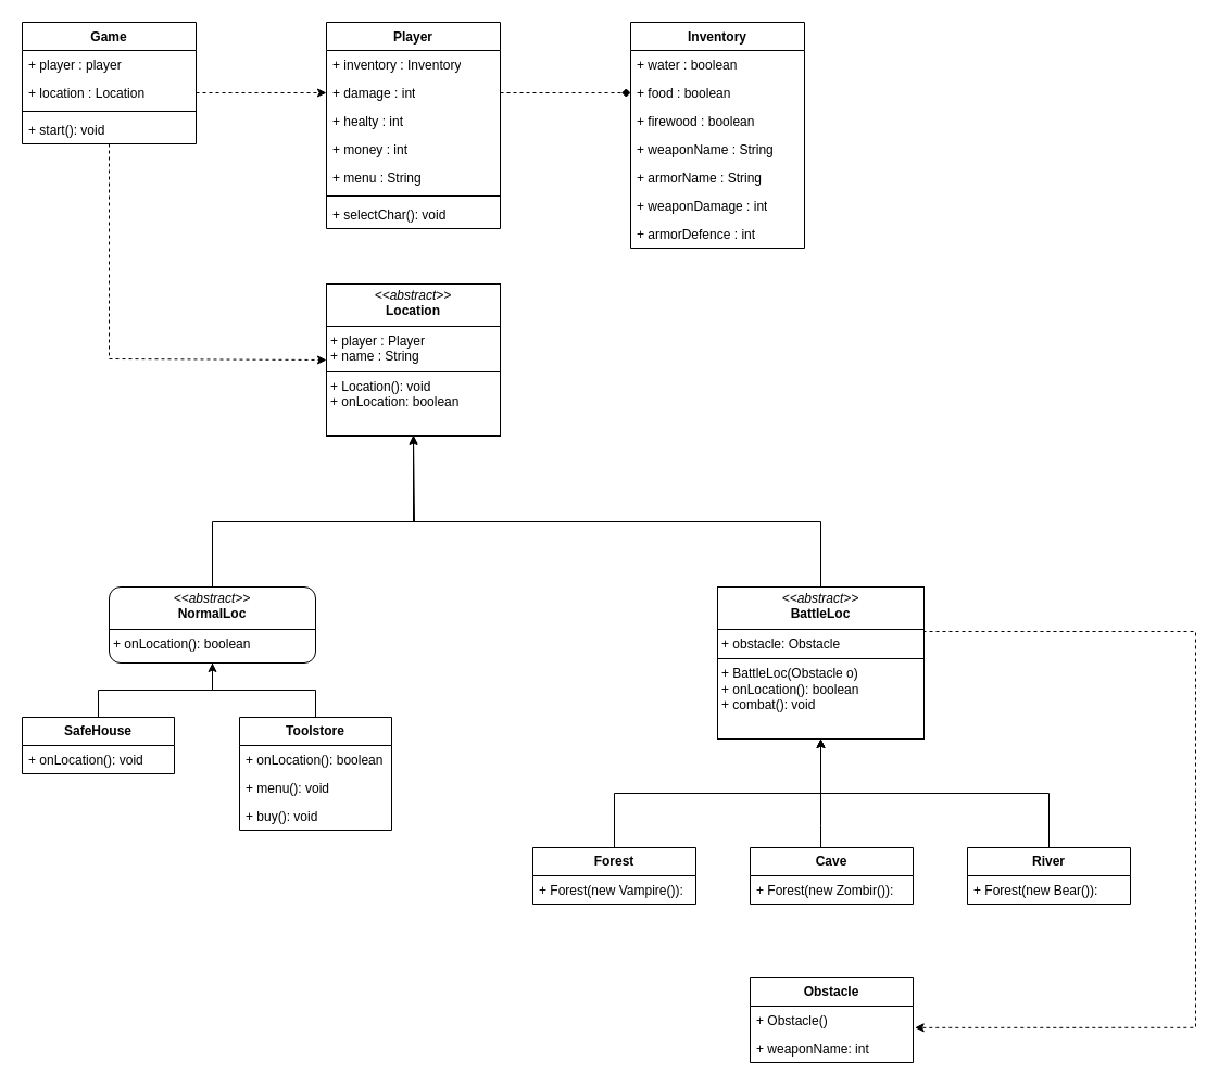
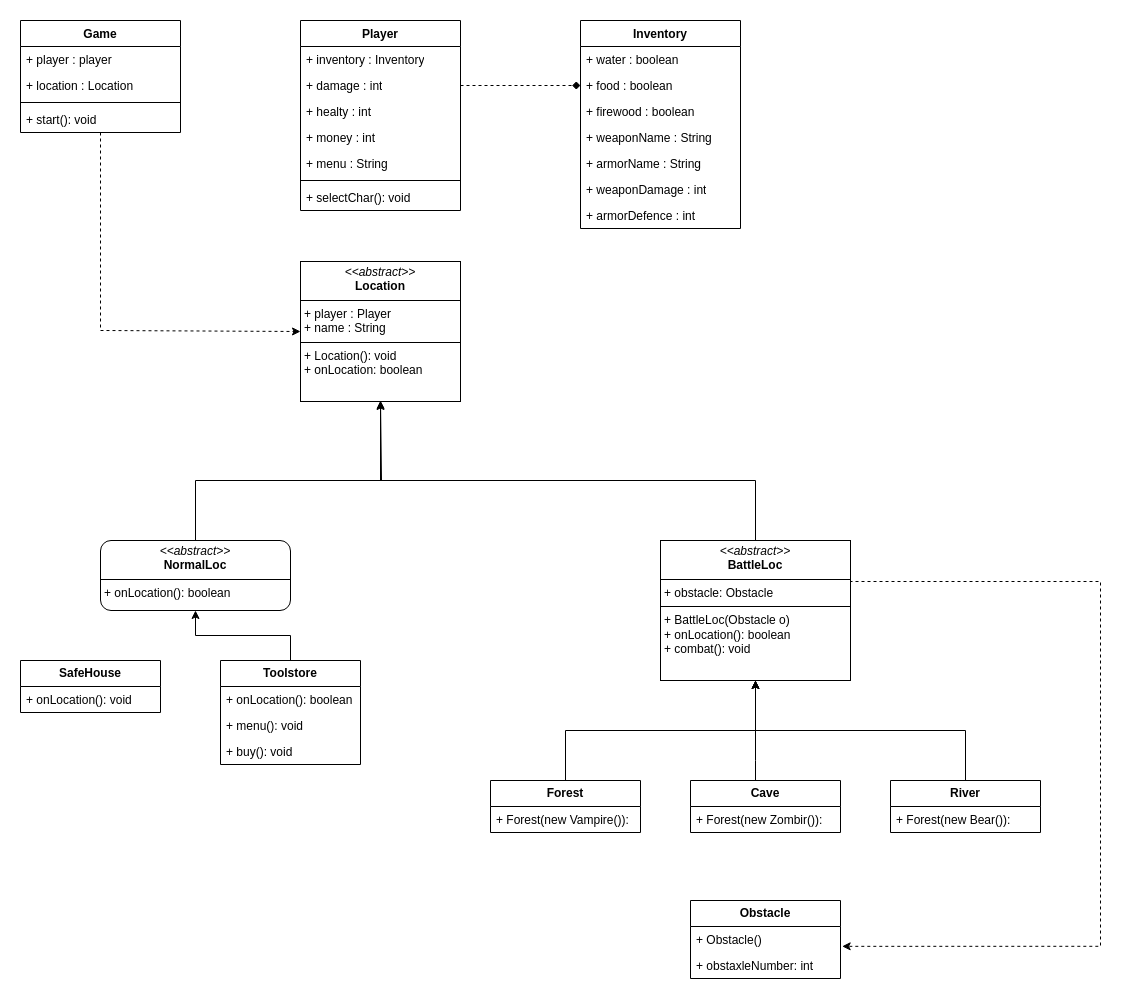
  <mxCell id="0" />
  <mxCell id="1" parent="0" />
  <mxCell id="2" style="edgeStyle=orthogonalEdgeStyle;rounded=0;orthogonalLoop=1;jettySize=auto;html=1;entryX=0;entryY=0.5;entryDx=0;entryDy=0;dashed=1;" edge="1" parent="1" source="3" target="24"><mxGeometry relative="1" as="geometry"><mxPoint x="100" y="340" as="targetPoint" /><Array as="points"><mxPoint x="100" y="330" /><mxPoint x="300" y="330" /></Array></mxGeometry></mxCell>
  <mxCell id="3" value="Game" style="swimlane;fontStyle=1;align=center;verticalAlign=top;childLayout=stackLayout;horizontal=1;startSize=26;horizontalStack=0;resizeParent=1;resizeParentMax=0;resizeLast=0;collapsible=1;marginBottom=0;whiteSpace=wrap;html=1;" vertex="1" parent="1"><mxGeometry x="20" y="20" width="160" height="112" as="geometry" /></mxCell>
  <mxCell id="4" value="+ player : player&lt;div&gt;&lt;br&gt;&lt;/div&gt;" style="text;strokeColor=none;fillColor=none;align=left;verticalAlign=top;spacingLeft=4;spacingRight=4;overflow=hidden;rotatable=0;points=[[0,0.5],[1,0.5]];portConstraint=eastwest;whiteSpace=wrap;html=1;" vertex="1" parent="3"><mxGeometry y="26" width="160" height="26" as="geometry" /></mxCell>
  <mxCell id="5" value="&lt;div&gt;+ location : Location&lt;/div&gt;" style="text;strokeColor=none;fillColor=none;align=left;verticalAlign=top;spacingLeft=4;spacingRight=4;overflow=hidden;rotatable=0;points=[[0,0.5],[1,0.5]];portConstraint=eastwest;whiteSpace=wrap;html=1;" vertex="1" parent="3"><mxGeometry y="52" width="160" height="26" as="geometry" /></mxCell>
  <mxCell id="6" value="" style="line;strokeWidth=1;fillColor=none;align=left;verticalAlign=middle;spacingTop=-1;spacingLeft=3;spacingRight=3;rotatable=0;labelPosition=right;points=[];portConstraint=eastwest;strokeColor=inherit;" vertex="1" parent="3"><mxGeometry y="78" width="160" height="8" as="geometry" /></mxCell>
  <mxCell id="7" value="+ start(): void" style="text;strokeColor=none;fillColor=none;align=left;verticalAlign=top;spacingLeft=4;spacingRight=4;overflow=hidden;rotatable=0;points=[[0,0.5],[1,0.5]];portConstraint=eastwest;whiteSpace=wrap;html=1;" vertex="1" parent="3"><mxGeometry y="86" width="160" height="26" as="geometry" /></mxCell>
  <mxCell id="8" value="Player" style="swimlane;fontStyle=1;align=center;verticalAlign=top;childLayout=stackLayout;horizontal=1;startSize=26;horizontalStack=0;resizeParent=1;resizeParentMax=0;resizeLast=0;collapsible=1;marginBottom=0;whiteSpace=wrap;html=1;" vertex="1" parent="1"><mxGeometry x="300" y="20" width="160" height="190" as="geometry" /></mxCell>
  <mxCell id="9" value="+ inventory : Inventory&lt;span style=&quot;color: rgba(0, 0, 0, 0); font-family: monospace; font-size: 0px; text-wrap: nowrap;&quot;&gt;%3CmxGraphModel%3E%3Croot%3E%3CmxCell%20id%3D%220%22%2F%3E%3CmxCell%20id%3D%221%22%20parent%3D%220%22%2F%3E%3CmxCell%20id%3D%222%22%20value%3D%22%2B%20player%20%3A%20player%26lt%3Bdiv%26gt%3B%26lt%3Bbr%26gt%3B%26lt%3B%2Fdiv%26gt%3B%22%20style%3D%22text%3BstrokeColor%3Dnone%3BfillColor%3Dnone%3Balign%3Dleft%3BverticalAlign%3Dtop%3BspacingLeft%3D4%3BspacingRight%3D4%3Boverflow%3Dhidden%3Brotatable%3D0%3Bpoints%3D%5B%5B0%2C0.5%5D%2C%5B1%2C0.5%5D%5D%3BportConstraint%3Deastwest%3BwhiteSpace%3Dwrap%3Bhtml%3D1%3B%22%20vertex%3D%221%22%20parent%3D%221%22%3E%3CmxGeometry%20x%3D%2240%22%20y%3D%22106%22%20width%3D%22160%22%20height%3D%2226%22%20as%3D%22geometry%22%2F%3E%3C%2FmxCell%3E%3C%2Froot%3E%3C%2FmxGraphModel%3E&lt;/span&gt;&lt;div&gt;&lt;br&gt;&lt;/div&gt;&lt;div&gt;&lt;br&gt;&lt;/div&gt;" style="text;strokeColor=none;fillColor=none;align=left;verticalAlign=top;spacingLeft=4;spacingRight=4;overflow=hidden;rotatable=0;points=[[0,0.5],[1,0.5]];portConstraint=eastwest;whiteSpace=wrap;html=1;" vertex="1" parent="8"><mxGeometry y="26" width="160" height="26" as="geometry" /></mxCell>
  <mxCell id="10" value="&lt;div&gt;+ damage : int&lt;/div&gt;" style="text;strokeColor=none;fillColor=none;align=left;verticalAlign=top;spacingLeft=4;spacingRight=4;overflow=hidden;rotatable=0;points=[[0,0.5],[1,0.5]];portConstraint=eastwest;whiteSpace=wrap;html=1;" vertex="1" parent="8"><mxGeometry y="52" width="160" height="26" as="geometry" /></mxCell>
  <mxCell id="11" value="&lt;div&gt;+ healty : int&lt;/div&gt;" style="text;strokeColor=none;fillColor=none;align=left;verticalAlign=top;spacingLeft=4;spacingRight=4;overflow=hidden;rotatable=0;points=[[0,0.5],[1,0.5]];portConstraint=eastwest;whiteSpace=wrap;html=1;" vertex="1" parent="8"><mxGeometry y="78" width="160" height="26" as="geometry" /></mxCell>
  <mxCell id="12" value="+ money : int" style="text;strokeColor=none;fillColor=none;align=left;verticalAlign=top;spacingLeft=4;spacingRight=4;overflow=hidden;rotatable=0;points=[[0,0.5],[1,0.5]];portConstraint=eastwest;whiteSpace=wrap;html=1;" vertex="1" parent="8"><mxGeometry y="104" width="160" height="26" as="geometry" /></mxCell>
  <mxCell id="13" value="+ menu : String" style="text;strokeColor=none;fillColor=none;align=left;verticalAlign=top;spacingLeft=4;spacingRight=4;overflow=hidden;rotatable=0;points=[[0,0.5],[1,0.5]];portConstraint=eastwest;whiteSpace=wrap;html=1;" vertex="1" parent="8"><mxGeometry y="130" width="160" height="26" as="geometry" /></mxCell>
  <mxCell id="14" value="" style="line;strokeWidth=1;fillColor=none;align=left;verticalAlign=middle;spacingTop=-1;spacingLeft=3;spacingRight=3;rotatable=0;labelPosition=right;points=[];portConstraint=eastwest;strokeColor=inherit;" vertex="1" parent="8"><mxGeometry y="156" width="160" height="8" as="geometry" /></mxCell>
  <mxCell id="15" value="+ selectChar(): void" style="text;strokeColor=none;fillColor=none;align=left;verticalAlign=top;spacingLeft=4;spacingRight=4;overflow=hidden;rotatable=0;points=[[0,0.5],[1,0.5]];portConstraint=eastwest;whiteSpace=wrap;html=1;" vertex="1" parent="8"><mxGeometry y="164" width="160" height="26" as="geometry" /></mxCell>
  <mxCell id="16" value="Inventory" style="swimlane;fontStyle=1;align=center;verticalAlign=top;childLayout=stackLayout;horizontal=1;startSize=26;horizontalStack=0;resizeParent=1;resizeParentMax=0;resizeLast=0;collapsible=1;marginBottom=0;whiteSpace=wrap;html=1;" vertex="1" parent="1"><mxGeometry x="580" y="20" width="160" height="208" as="geometry" /></mxCell>
  <mxCell id="17" value="+ water : boolean" style="text;strokeColor=none;fillColor=none;align=left;verticalAlign=top;spacingLeft=4;spacingRight=4;overflow=hidden;rotatable=0;points=[[0,0.5],[1,0.5]];portConstraint=eastwest;whiteSpace=wrap;html=1;" vertex="1" parent="16"><mxGeometry y="26" width="160" height="26" as="geometry" /></mxCell>
  <mxCell id="18" value="+ food : boolean" style="text;strokeColor=none;fillColor=none;align=left;verticalAlign=top;spacingLeft=4;spacingRight=4;overflow=hidden;rotatable=0;points=[[0,0.5],[1,0.5]];portConstraint=eastwest;whiteSpace=wrap;html=1;" vertex="1" parent="16"><mxGeometry y="52" width="160" height="26" as="geometry" /></mxCell>
  <mxCell id="19" value="+ firewood : boolean" style="text;strokeColor=none;fillColor=none;align=left;verticalAlign=top;spacingLeft=4;spacingRight=4;overflow=hidden;rotatable=0;points=[[0,0.5],[1,0.5]];portConstraint=eastwest;whiteSpace=wrap;html=1;" vertex="1" parent="16"><mxGeometry y="78" width="160" height="26" as="geometry" /></mxCell>
  <mxCell id="20" value="+ weaponName : String" style="text;strokeColor=none;fillColor=none;align=left;verticalAlign=top;spacingLeft=4;spacingRight=4;overflow=hidden;rotatable=0;points=[[0,0.5],[1,0.5]];portConstraint=eastwest;whiteSpace=wrap;html=1;" vertex="1" parent="16"><mxGeometry y="104" width="160" height="26" as="geometry" /></mxCell>
  <mxCell id="21" value="+ armorName : String" style="text;strokeColor=none;fillColor=none;align=left;verticalAlign=top;spacingLeft=4;spacingRight=4;overflow=hidden;rotatable=0;points=[[0,0.5],[1,0.5]];portConstraint=eastwest;whiteSpace=wrap;html=1;" vertex="1" parent="16"><mxGeometry y="130" width="160" height="26" as="geometry" /></mxCell>
  <mxCell id="22" value="+ weaponDamage : int" style="text;strokeColor=none;fillColor=none;align=left;verticalAlign=top;spacingLeft=4;spacingRight=4;overflow=hidden;rotatable=0;points=[[0,0.5],[1,0.5]];portConstraint=eastwest;whiteSpace=wrap;html=1;" vertex="1" parent="16"><mxGeometry y="156" width="160" height="26" as="geometry" /></mxCell>
  <mxCell id="23" value="+ armorDefence : int" style="text;strokeColor=none;fillColor=none;align=left;verticalAlign=top;spacingLeft=4;spacingRight=4;overflow=hidden;rotatable=0;points=[[0,0.5],[1,0.5]];portConstraint=eastwest;whiteSpace=wrap;html=1;" vertex="1" parent="16"><mxGeometry y="182" width="160" height="26" as="geometry" /></mxCell>
  <mxCell id="24" value="&lt;p style=&quot;margin:0px;margin-top:4px;text-align:center;&quot;&gt;&lt;i&gt;&amp;lt;&amp;lt;abstract&amp;gt;&amp;gt;&lt;/i&gt;&lt;br&gt;&lt;b&gt;Location&lt;/b&gt;&lt;/p&gt;&lt;hr size=&quot;1&quot; style=&quot;border-style:solid;&quot;&gt;&lt;p style=&quot;margin:0px;margin-left:4px;&quot;&gt;+ player : Player&lt;/p&gt;&lt;p style=&quot;margin:0px;margin-left:4px;&quot;&gt;+ name : String&lt;/p&gt;&lt;hr size=&quot;1&quot; style=&quot;border-style:solid;&quot;&gt;&lt;p style=&quot;margin:0px;margin-left:4px;&quot;&gt;+ Location(): void&lt;br&gt;+ onLocation: boolean&lt;/p&gt;" style="verticalAlign=top;align=left;overflow=fill;html=1;whiteSpace=wrap;" vertex="1" parent="1"><mxGeometry x="300" y="261" width="160" height="140" as="geometry" /></mxCell>
  <mxCell id="25" style="edgeStyle=orthogonalEdgeStyle;rounded=0;orthogonalLoop=1;jettySize=auto;html=1;" edge="1" parent="1" source="26"><mxGeometry relative="1" as="geometry"><mxPoint x="380" y="400" as="targetPoint" /><Array as="points"><mxPoint x="195" y="480" /><mxPoint x="381" y="480" /><mxPoint x="381" y="400" /></Array></mxGeometry></mxCell>
  <mxCell id="26" value="&lt;p style=&quot;margin:0px;margin-top:4px;text-align:center;&quot;&gt;&lt;i&gt;&amp;lt;&amp;lt;abstract&amp;gt;&amp;gt;&lt;/i&gt;&lt;br&gt;&lt;b&gt;NormalLoc&lt;/b&gt;&lt;/p&gt;&lt;hr size=&quot;1&quot; style=&quot;border-style:solid;&quot;&gt;&lt;p style=&quot;margin:0px;margin-left:4px;&quot;&gt;+ onLocation(): boolean&lt;/p&gt;" style="verticalAlign=top;align=left;overflow=fill;html=1;whiteSpace=wrap;rounded=1;" vertex="1" parent="1"><mxGeometry x="100" y="540" width="190" height="70" as="geometry" /></mxCell>
  <mxCell id="27" style="edgeStyle=orthogonalEdgeStyle;rounded=0;orthogonalLoop=1;jettySize=auto;html=1;entryX=0.5;entryY=1;entryDx=0;entryDy=0;" edge="1" parent="1" source="28" target="24"><mxGeometry relative="1" as="geometry"><Array as="points"><mxPoint x="755" y="480" /><mxPoint x="380" y="480" /></Array></mxGeometry></mxCell>
  <mxCell id="28" value="&lt;p style=&quot;margin:0px;margin-top:4px;text-align:center;&quot;&gt;&lt;i&gt;&amp;lt;&amp;lt;abstract&amp;gt;&amp;gt;&lt;/i&gt;&lt;br&gt;&lt;b&gt;BattleLoc&lt;/b&gt;&lt;/p&gt;&lt;hr size=&quot;1&quot; style=&quot;border-style:solid;&quot;&gt;&lt;p style=&quot;margin:0px;margin-left:4px;&quot;&gt;+ obstacle: Obstacle&lt;br&gt;&lt;/p&gt;&lt;hr size=&quot;1&quot; style=&quot;border-style:solid;&quot;&gt;&lt;p style=&quot;margin:0px;margin-left:4px;&quot;&gt;+ BattleLoc(Obstacle o)&lt;br&gt;+ onLocation(): boolean&lt;/p&gt;&lt;p style=&quot;margin:0px;margin-left:4px;&quot;&gt;+ combat(): void&lt;/p&gt;" style="verticalAlign=top;align=left;overflow=fill;html=1;whiteSpace=wrap;" vertex="1" parent="1"><mxGeometry x="660" y="540" width="190" height="140" as="geometry" /></mxCell>
- <mxCell id="29" style="edgeStyle=orthogonalEdgeStyle;rounded=0;orthogonalLoop=1;jettySize=auto;html=1;" edge="1" parent="1" source="30" target="26"><mxGeometry relative="1" as="geometry" /></mxCell>
  <mxCell id="30" value="&lt;b&gt;SafeHouse&lt;/b&gt;" style="swimlane;fontStyle=0;childLayout=stackLayout;horizontal=1;startSize=26;fillColor=none;horizontalStack=0;resizeParent=1;resizeParentMax=0;resizeLast=0;collapsible=1;marginBottom=0;whiteSpace=wrap;html=1;" vertex="1" parent="1"><mxGeometry x="20" y="660" width="140" height="52" as="geometry" /></mxCell>
  <mxCell id="31" value="+ onLocation(): void" style="text;strokeColor=none;fillColor=none;align=left;verticalAlign=top;spacingLeft=4;spacingRight=4;overflow=hidden;rotatable=0;points=[[0,0.5],[1,0.5]];portConstraint=eastwest;whiteSpace=wrap;html=1;" vertex="1" parent="30"><mxGeometry y="26" width="140" height="26" as="geometry" /></mxCell>
- <mxCell id="32" style="edgeStyle=orthogonalEdgeStyle;rounded=0;orthogonalLoop=1;jettySize=auto;html=1;entryX=0.5;entryY=1;entryDx=0;entryDy=0;endArrow=none;" edge="1" parent="1" source="33" target="26"><mxGeometry relative="1" as="geometry" /></mxCell>
+ <mxCell id="32" style="edgeStyle=orthogonalEdgeStyle;rounded=0;orthogonalLoop=1;jettySize=auto;html=1;entryX=0.5;entryY=1;entryDx=0;entryDy=0;" edge="1" parent="1" source="33" target="26"><mxGeometry relative="1" as="geometry" /></mxCell>
  <mxCell id="33" value="&lt;b&gt;Toolstore&lt;/b&gt;" style="swimlane;fontStyle=0;childLayout=stackLayout;horizontal=1;startSize=26;fillColor=none;horizontalStack=0;resizeParent=1;resizeParentMax=0;resizeLast=0;collapsible=1;marginBottom=0;whiteSpace=wrap;html=1;" vertex="1" parent="1"><mxGeometry x="220" y="660" width="140" height="104" as="geometry" /></mxCell>
  <mxCell id="34" value="+ onLocation(): boolean" style="text;strokeColor=none;fillColor=none;align=left;verticalAlign=top;spacingLeft=4;spacingRight=4;overflow=hidden;rotatable=0;points=[[0,0.5],[1,0.5]];portConstraint=eastwest;whiteSpace=wrap;html=1;" vertex="1" parent="33"><mxGeometry y="26" width="140" height="26" as="geometry" /></mxCell>
  <mxCell id="35" value="+ menu(): void" style="text;strokeColor=none;fillColor=none;align=left;verticalAlign=top;spacingLeft=4;spacingRight=4;overflow=hidden;rotatable=0;points=[[0,0.5],[1,0.5]];portConstraint=eastwest;whiteSpace=wrap;html=1;" vertex="1" parent="33"><mxGeometry y="52" width="140" height="26" as="geometry" /></mxCell>
  <mxCell id="36" value="+ buy(): void" style="text;strokeColor=none;fillColor=none;align=left;verticalAlign=top;spacingLeft=4;spacingRight=4;overflow=hidden;rotatable=0;points=[[0,0.5],[1,0.5]];portConstraint=eastwest;whiteSpace=wrap;html=1;" vertex="1" parent="33"><mxGeometry y="78" width="140" height="26" as="geometry" /></mxCell>
  <mxCell id="37" style="edgeStyle=orthogonalEdgeStyle;rounded=0;orthogonalLoop=1;jettySize=auto;html=1;" edge="1" parent="1" source="38" target="28"><mxGeometry relative="1" as="geometry"><Array as="points"><mxPoint x="565" y="730" /><mxPoint x="755" y="730" /></Array></mxGeometry></mxCell>
  <mxCell id="38" value="&lt;b&gt;Forest&lt;/b&gt;" style="swimlane;fontStyle=0;childLayout=stackLayout;horizontal=1;startSize=26;fillColor=none;horizontalStack=0;resizeParent=1;resizeParentMax=0;resizeLast=0;collapsible=1;marginBottom=0;whiteSpace=wrap;html=1;" vertex="1" parent="1"><mxGeometry x="490" y="780" width="150" height="52" as="geometry" /></mxCell>
  <mxCell id="39" value="+ Forest(new Vampire()):" style="text;strokeColor=none;fillColor=none;align=left;verticalAlign=top;spacingLeft=4;spacingRight=4;overflow=hidden;rotatable=0;points=[[0,0.5],[1,0.5]];portConstraint=eastwest;whiteSpace=wrap;html=1;" vertex="1" parent="38"><mxGeometry y="26" width="150" height="26" as="geometry" /></mxCell>
  <mxCell id="40" style="edgeStyle=orthogonalEdgeStyle;rounded=0;orthogonalLoop=1;jettySize=auto;html=1;" edge="1" parent="1" source="41" target="28"><mxGeometry relative="1" as="geometry"><Array as="points"><mxPoint x="755" y="760" /><mxPoint x="755" y="760" /></Array></mxGeometry></mxCell>
  <mxCell id="41" value="&lt;b&gt;Cave&lt;/b&gt;" style="swimlane;fontStyle=0;childLayout=stackLayout;horizontal=1;startSize=26;fillColor=none;horizontalStack=0;resizeParent=1;resizeParentMax=0;resizeLast=0;collapsible=1;marginBottom=0;whiteSpace=wrap;html=1;" vertex="1" parent="1"><mxGeometry x="690" y="780" width="150" height="52" as="geometry" /></mxCell>
  <mxCell id="42" value="+ Forest(new Zombir()):" style="text;strokeColor=none;fillColor=none;align=left;verticalAlign=top;spacingLeft=4;spacingRight=4;overflow=hidden;rotatable=0;points=[[0,0.5],[1,0.5]];portConstraint=eastwest;whiteSpace=wrap;html=1;" vertex="1" parent="41"><mxGeometry y="26" width="150" height="26" as="geometry" /></mxCell>
  <mxCell id="43" style="edgeStyle=orthogonalEdgeStyle;rounded=0;orthogonalLoop=1;jettySize=auto;html=1;" edge="1" parent="1" source="44" target="28"><mxGeometry relative="1" as="geometry"><Array as="points"><mxPoint x="965" y="730" /><mxPoint x="755" y="730" /></Array></mxGeometry></mxCell>
  <mxCell id="44" value="&lt;b&gt;River&lt;/b&gt;" style="swimlane;fontStyle=0;childLayout=stackLayout;horizontal=1;startSize=26;fillColor=none;horizontalStack=0;resizeParent=1;resizeParentMax=0;resizeLast=0;collapsible=1;marginBottom=0;whiteSpace=wrap;html=1;" vertex="1" parent="1"><mxGeometry x="890" y="780" width="150" height="52" as="geometry" /></mxCell>
  <mxCell id="45" value="+ Forest(new Bear()):" style="text;strokeColor=none;fillColor=none;align=left;verticalAlign=top;spacingLeft=4;spacingRight=4;overflow=hidden;rotatable=0;points=[[0,0.5],[1,0.5]];portConstraint=eastwest;whiteSpace=wrap;html=1;" vertex="1" parent="44"><mxGeometry y="26" width="150" height="26" as="geometry" /></mxCell>
  <mxCell id="46" value="&lt;b&gt;Obstacle&lt;/b&gt;" style="swimlane;fontStyle=0;childLayout=stackLayout;horizontal=1;startSize=26;fillColor=none;horizontalStack=0;resizeParent=1;resizeParentMax=0;resizeLast=0;collapsible=1;marginBottom=0;whiteSpace=wrap;html=1;" vertex="1" parent="1"><mxGeometry x="690" y="900" width="150" height="78" as="geometry" /></mxCell>
  <mxCell id="47" value="+ Obstacle()" style="text;strokeColor=none;fillColor=none;align=left;verticalAlign=top;spacingLeft=4;spacingRight=4;overflow=hidden;rotatable=0;points=[[0,0.5],[1,0.5]];portConstraint=eastwest;whiteSpace=wrap;html=1;" vertex="1" parent="46"><mxGeometry y="26" width="150" height="26" as="geometry" /></mxCell>
- <mxCell id="48" value="+ weaponName: int" style="text;strokeColor=none;fillColor=none;align=left;verticalAlign=top;spacingLeft=4;spacingRight=4;overflow=hidden;rotatable=0;points=[[0,0.5],[1,0.5]];portConstraint=eastwest;whiteSpace=wrap;html=1;" vertex="1" parent="46"><mxGeometry y="52" width="150" height="26" as="geometry" /></mxCell>
+ <mxCell id="48" value="+ obstaxleNumber: int" style="text;strokeColor=none;fillColor=none;align=left;verticalAlign=top;spacingLeft=4;spacingRight=4;overflow=hidden;rotatable=0;points=[[0,0.5],[1,0.5]];portConstraint=eastwest;whiteSpace=wrap;html=1;" vertex="1" parent="46"><mxGeometry y="52" width="150" height="26" as="geometry" /></mxCell>
  <mxCell id="49" style="edgeStyle=orthogonalEdgeStyle;rounded=0;orthogonalLoop=1;jettySize=auto;html=1;exitX=1;exitY=0.25;exitDx=0;exitDy=0;entryX=1.011;entryY=0.763;entryDx=0;entryDy=0;entryPerimeter=0;dashed=1;" edge="1" parent="1" target="47"><mxGeometry relative="1" as="geometry"><mxPoint x="1140" y="945" as="targetPoint" /><mxPoint x="850" y="580" as="sourcePoint" /><Array as="points"><mxPoint x="1100" y="581" /><mxPoint x="1100" y="946" /></Array></mxGeometry></mxCell>
- <mxCell id="50" style="edgeStyle=orthogonalEdgeStyle;rounded=0;orthogonalLoop=1;jettySize=auto;html=1;dashed=1;" edge="1" parent="1" source="5" target="10"><mxGeometry relative="1" as="geometry" /></mxCell>
  <mxCell id="51" style="edgeStyle=orthogonalEdgeStyle;rounded=0;orthogonalLoop=1;jettySize=auto;html=1;entryX=0;entryY=0.5;entryDx=0;entryDy=0;dashed=1;endArrow=diamond;" edge="1" parent="1" source="10" target="18"><mxGeometry relative="1" as="geometry" /></mxCell>
